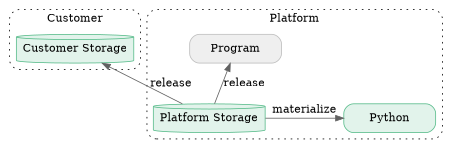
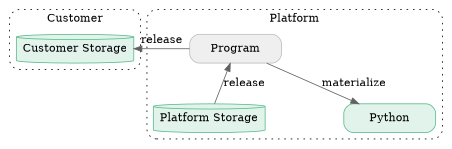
  digraph {
    newrank=true
    style="dotted,rounded"
    node [color="#57bb8a" fillcolor="#e2f3eb" shape=cylinder style=filled]
    edge [color="#616161" dir=back]
    n1 [label="Customer Storage" width=1.6]
    n2 [color="#bdbdbd" fillcolor="#efefef" label=Program shape=box style="rounded,filled" width=1.6]
    n3 [label="Platform Storage" width=1.6]
    n4 [label=Python shape=box style="rounded,filled" width=1.6]
    subgraph sub_1 {
      rank=same
      n1
      n2
    }
    subgraph sub_2 {
      rank=same
      n3
      n4
    }
    subgraph cluster_3 {
      label=Customer
      n1
    }
    subgraph cluster_4 {
      label=Platform
      n2
      n3
      n4
    }
-   n1 -> n3 [label=release]
+   n1 -> n2 [label=release]
    n2 -> n3 [label=release]
-   n3 -> n4 [label=materialize dir=""]
+   n2 -> n4 [label=materialize dir=""]
  }
